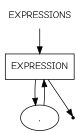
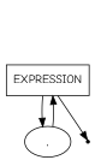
  digraph {
    fontname="Comic Neue"
    node [fontname="Comic Neue"]
    edge [fontname="Comic Neue"]
-   n1 [label=EXPRESSIONS shape=plaintext]
    n2 [label=EXPRESSION shape=box]
    n3 [label="," shape=oval]
    end [shape=point]
-   n1 -> n2
    n2 -> n3
    n2 -> end
    n3 -> n2
  }
